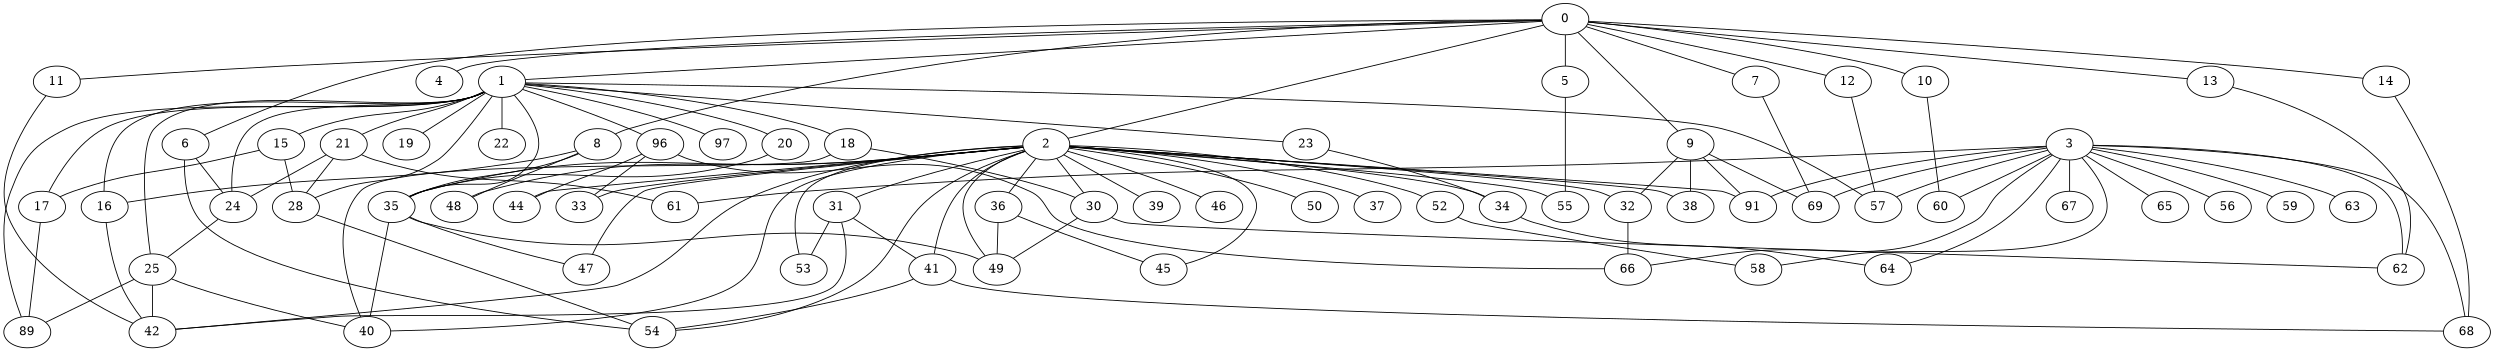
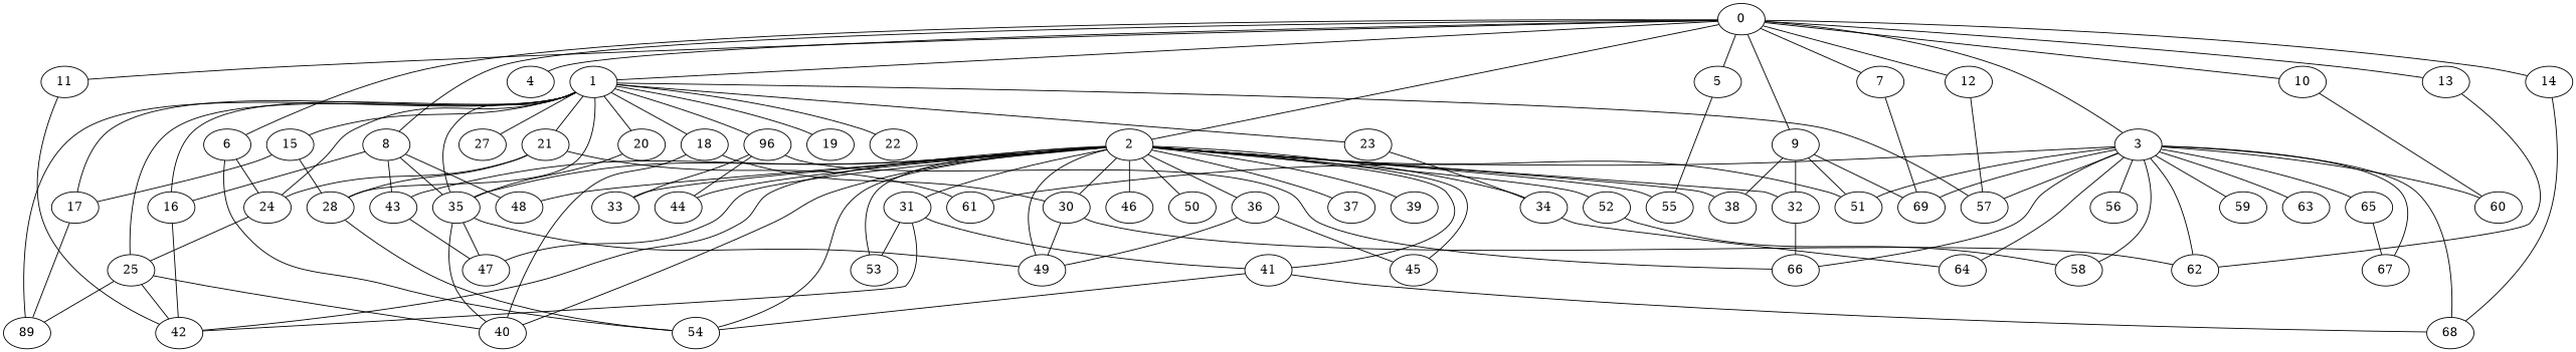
  graph {
    0
    1
    2
    3
    4
    5
    6
    7
    8
    9
    10
    11
    12
    13
    14
    15
    16
    17
    18
    19
    20
    21
    22
    23
    24
    25
    n27 [label=96]
-   27 [label=97]
+   27
    28
    n30 [label=89]
    57
    35
    30
    31
    32
    33
    34
    36
    37
    38
    39
    40
    41
    42
+   43
    44
    45
    46
    47
    48
    49
    50
-   51 [label=91]
+   51
    52
    53
    54
    55
    64
    66
    67
    68
    69
    65
    56
    58
    59
    60
    61
    62
    63
    0 -- 1
    0 -- 2
+   0 -- 3
    0 -- 4
    0 -- 5
    0 -- 6
    0 -- 7
    0 -- 8
    0 -- 9
    0 -- 10
    0 -- 11
    0 -- 12
    0 -- 13
    0 -- 14
    1 -- 15
    1 -- 16
    1 -- 17
    1 -- 18
    1 -- 19
    1 -- 20
    1 -- 21
    1 -- 22
    1 -- 23
    1 -- 24
    1 -- 25
    1 -- n27
    1 -- 27
    1 -- 28
    1 -- n30
    1 -- 57
    1 -- 35
    2 -- 35
    2 -- 30
    2 -- 31
    2 -- 32
    2 -- 33
    2 -- 34
    2 -- 36
    2 -- 37
    2 -- 38
    2 -- 39
    2 -- 40
    2 -- 41
    2 -- 42
+   2 -- 43
    2 -- 44
    2 -- 45
    2 -- 46
    2 -- 47
    2 -- 48
    2 -- 49
    2 -- 50
    2 -- 51
    2 -- 52
    2 -- 53
    2 -- 54
    2 -- 55
    3 -- 57
    3 -- 51
    3 -- 64
    3 -- 66
    3 -- 67
    3 -- 68
    3 -- 69
    3 -- 65
    3 -- 56
    3 -- 58
    3 -- 59
    3 -- 60
    3 -- 61
    3 -- 62
    3 -- 63
    5 -- 55
    6 -- 24
    6 -- 54
    7 -- 69
    8 -- 16
    8 -- 35
+   8 -- 43
    8 -- 48
    9 -- 32
    9 -- 38
    9 -- 51
    9 -- 69
    10 -- 60
    11 -- 42
    12 -- 57
    13 -- 62
    14 -- 68
    15 -- 17
    15 -- 28
    16 -- 42
    17 -- n30
    18 -- 30
    18 -- 40
    20 -- 35
    21 -- 24
    21 -- 28
    21 -- 61
    23 -- 34
    24 -- 25
    25 -- n30
    25 -- 40
    25 -- 42
    n27 -- 33
    n27 -- 44
    n27 -- 66
    28 -- 54
    35 -- 40
    35 -- 47
    35 -- 49
    30 -- 49
    30 -- 62
    31 -- 41
    31 -- 42
    31 -- 53
    32 -- 66
    34 -- 64
    36 -- 45
    36 -- 49
    41 -- 54
    41 -- 68
+   43 -- 47
    52 -- 58
+   65 -- 67
  }
